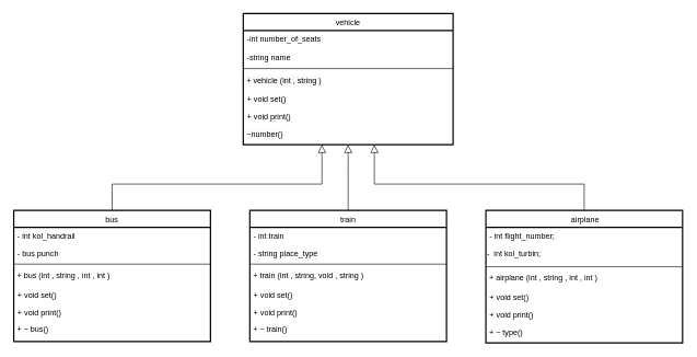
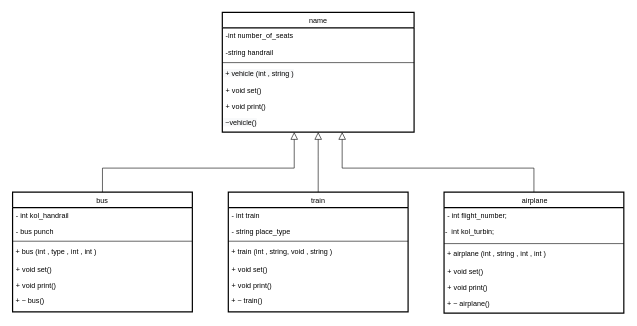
  <mxCell id="0" />
  <mxCell id="1" parent="0" />
- <mxCell id="2" value="vehicle" style="swimlane;fontStyle=0;align=center;verticalAlign=top;childLayout=stackLayout;horizontal=1;startSize=26;horizontalStack=0;resizeParent=1;resizeLast=0;collapsible=1;marginBottom=0;rounded=0;shadow=0;strokeWidth=2;" vertex="1" parent="1"><mxGeometry x="370" y="20" width="320" height="200" as="geometry"><mxRectangle x="230" y="140" width="160" height="26" as="alternateBounds" /></mxGeometry></mxCell>
- <mxCell id="3" value="-int number_of_seats&#10;&#10;-string name&#10;" style="text;align=left;verticalAlign=top;spacingLeft=4;spacingRight=4;overflow=hidden;rotatable=0;points=[[0,0.5],[1,0.5]];portConstraint=eastwest;" vertex="1" parent="2"><mxGeometry y="26" width="320" height="54" as="geometry" /></mxCell>
+ <mxCell id="2" value="name" style="swimlane;fontStyle=0;align=center;verticalAlign=top;childLayout=stackLayout;horizontal=1;startSize=26;horizontalStack=0;resizeParent=1;resizeLast=0;collapsible=1;marginBottom=0;rounded=0;shadow=0;strokeWidth=2;" vertex="1" parent="1"><mxGeometry x="370" y="20" width="320" height="200" as="geometry"><mxRectangle x="230" y="140" width="160" height="26" as="alternateBounds" /></mxGeometry></mxCell>
+ <mxCell id="3" value="-int number_of_seats&#10;&#10;-string handrail&#10;" style="text;align=left;verticalAlign=top;spacingLeft=4;spacingRight=4;overflow=hidden;rotatable=0;points=[[0,0.5],[1,0.5]];portConstraint=eastwest;" vertex="1" parent="2"><mxGeometry y="26" width="320" height="54" as="geometry" /></mxCell>
  <mxCell id="4" value="" style="line;html=1;strokeWidth=1;align=left;verticalAlign=middle;spacingTop=-1;spacingLeft=3;spacingRight=3;rotatable=0;labelPosition=right;points=[];portConstraint=eastwest;" vertex="1" parent="2"><mxGeometry y="80" width="320" height="8" as="geometry" /></mxCell>
  <mxCell id="5" value="&lt;span style=&quot;color: rgb(0, 0, 0); font-family: Helvetica; font-size: 12px; font-variant-ligatures: normal; font-variant-caps: normal; font-weight: 400; letter-spacing: normal; orphans: 2; text-align: center; text-indent: 0px; text-transform: none; widows: 2; word-spacing: 0px; -webkit-text-stroke-width: 0px; background-color: rgb(248, 249, 250); text-decoration-thickness: initial; text-decoration-style: initial; text-decoration-color: initial; float: none; display: inline !important;&quot;&gt;&amp;nbsp;+ vehicle (int , string )&lt;/span&gt;" style="text;whiteSpace=wrap;html=1;" vertex="1" parent="2"><mxGeometry y="88" width="320" height="30" as="geometry" /></mxCell>
  <mxCell id="6" value="+ void set()" style="text;align=left;verticalAlign=top;spacingLeft=4;spacingRight=4;overflow=hidden;rotatable=0;points=[[0,0.5],[1,0.5]];portConstraint=eastwest;" vertex="1" parent="2"><mxGeometry y="118" width="320" height="26" as="geometry" /></mxCell>
  <mxCell id="7" value="+ void print()" style="text;align=left;verticalAlign=top;spacingLeft=4;spacingRight=4;overflow=hidden;rotatable=0;points=[[0,0.5],[1,0.5]];portConstraint=eastwest;" vertex="1" parent="2"><mxGeometry y="144" width="320" height="26" as="geometry" /></mxCell>
- <mxCell id="8" value="&lt;span style=&quot;color: rgb(0, 0, 0); font-family: Helvetica; font-size: 12px; font-style: normal; font-variant-ligatures: normal; font-variant-caps: normal; font-weight: 400; letter-spacing: normal; orphans: 2; text-align: center; text-indent: 0px; text-transform: none; widows: 2; word-spacing: 0px; -webkit-text-stroke-width: 0px; background-color: rgb(248, 249, 250); text-decoration-thickness: initial; text-decoration-style: initial; text-decoration-color: initial; float: none; display: inline !important;&quot;&gt;&amp;nbsp;~number()&lt;/span&gt;" style="text;whiteSpace=wrap;html=1;" vertex="1" parent="2"><mxGeometry y="170" width="320" height="30" as="geometry" /></mxCell>
+ <mxCell id="8" value="&lt;span style=&quot;color: rgb(0, 0, 0); font-family: Helvetica; font-size: 12px; font-style: normal; font-variant-ligatures: normal; font-variant-caps: normal; font-weight: 400; letter-spacing: normal; orphans: 2; text-align: center; text-indent: 0px; text-transform: none; widows: 2; word-spacing: 0px; -webkit-text-stroke-width: 0px; background-color: rgb(248, 249, 250); text-decoration-thickness: initial; text-decoration-style: initial; text-decoration-color: initial; float: none; display: inline !important;&quot;&gt;&amp;nbsp;~vehicle()&lt;/span&gt;" style="text;whiteSpace=wrap;html=1;" vertex="1" parent="2"><mxGeometry y="170" width="320" height="30" as="geometry" /></mxCell>
  <mxCell id="9" value="bus" style="swimlane;fontStyle=0;align=center;verticalAlign=top;childLayout=stackLayout;horizontal=1;startSize=26;horizontalStack=0;resizeParent=1;resizeLast=0;collapsible=1;marginBottom=0;rounded=0;shadow=0;strokeWidth=2;perimeterSpacing=0;" vertex="1" parent="1"><mxGeometry x="20" y="320" width="300" height="200" as="geometry"><mxRectangle x="130" y="380" width="160" height="26" as="alternateBounds" /></mxGeometry></mxCell>
  <mxCell id="10" value="- int kol_handrail" style="text;align=left;verticalAlign=top;spacingLeft=4;spacingRight=4;overflow=hidden;rotatable=0;points=[[0,0.5],[1,0.5]];portConstraint=eastwest;" vertex="1" parent="9"><mxGeometry y="26" width="300" height="26" as="geometry" /></mxCell>
  <mxCell id="11" value="- bus punch" style="text;align=left;verticalAlign=top;spacingLeft=4;spacingRight=4;overflow=hidden;rotatable=0;points=[[0,0.5],[1,0.5]];portConstraint=eastwest;" vertex="1" parent="9"><mxGeometry y="52" width="300" height="26" as="geometry" /></mxCell>
  <mxCell id="12" value="" style="line;html=1;strokeWidth=1;align=left;verticalAlign=middle;spacingTop=-1;spacingLeft=3;spacingRight=3;rotatable=0;labelPosition=right;points=[];portConstraint=eastwest;" vertex="1" parent="9"><mxGeometry y="78" width="300" height="8" as="geometry" /></mxCell>
- <mxCell id="13" value="&amp;nbsp;+ bus (int , string , int , int )" style="text;whiteSpace=wrap;html=1;" vertex="1" parent="9"><mxGeometry y="86" width="300" height="30" as="geometry" /></mxCell>
+ <mxCell id="13" value="&amp;nbsp;+ bus (int , type , int , int )" style="text;whiteSpace=wrap;html=1;" vertex="1" parent="9"><mxGeometry y="86" width="300" height="30" as="geometry" /></mxCell>
  <mxCell id="14" value="+ void set()" style="text;align=left;verticalAlign=top;spacingLeft=4;spacingRight=4;overflow=hidden;rotatable=0;points=[[0,0.5],[1,0.5]];portConstraint=eastwest;" vertex="1" parent="9"><mxGeometry y="116" width="300" height="26" as="geometry" /></mxCell>
  <mxCell id="15" value="+ void print()" style="text;align=left;verticalAlign=top;spacingLeft=4;spacingRight=4;overflow=hidden;rotatable=0;points=[[0,0.5],[1,0.5]];portConstraint=eastwest;" vertex="1" parent="9"><mxGeometry y="142" width="300" height="26" as="geometry" /></mxCell>
  <mxCell id="16" value="&amp;nbsp;+ ~ bus()" style="text;whiteSpace=wrap;html=1;" vertex="1" parent="9"><mxGeometry y="168" width="300" height="30" as="geometry" /></mxCell>
  <mxCell id="17" value="" style="endArrow=block;endSize=10;endFill=0;shadow=0;strokeWidth=1;rounded=0;edgeStyle=elbowEdgeStyle;elbow=vertical;" edge="1" parent="1" source="9"><mxGeometry width="160" relative="1" as="geometry"><mxPoint x="250" y="183" as="sourcePoint" /><mxPoint x="490" y="220" as="targetPoint" /><Array as="points"><mxPoint x="330" y="280" /><mxPoint x="450" y="300" /><mxPoint x="380" y="300" /><mxPoint x="360" y="300" /><mxPoint x="390" y="280" /><mxPoint x="400" y="290" /><mxPoint x="390" y="250" /><mxPoint x="370" y="260" /><mxPoint x="290" y="270" /></Array></mxGeometry></mxCell>
  <mxCell id="18" value=" airplane" style="swimlane;fontStyle=0;align=center;verticalAlign=top;childLayout=stackLayout;horizontal=1;startSize=26;horizontalStack=0;resizeParent=1;resizeLast=0;collapsible=1;marginBottom=0;rounded=0;shadow=0;strokeWidth=2;perimeterSpacing=0;glass=0;labelBackgroundColor=none;labelBorderColor=none;" vertex="1" parent="1"><mxGeometry x="740" y="320" width="300" height="202" as="geometry"><mxRectangle x="340" y="380" width="170" height="26" as="alternateBounds" /></mxGeometry></mxCell>
  <mxCell id="19" value="- int flight_number;" style="text;align=left;verticalAlign=top;spacingLeft=4;spacingRight=4;overflow=hidden;rotatable=0;points=[[0,0.5],[1,0.5]];portConstraint=eastwest;rounded=0;shadow=0;html=0;" vertex="1" parent="18"><mxGeometry y="26" width="300" height="26" as="geometry" /></mxCell>
  <mxCell id="20" value="-&amp;nbsp; int kol_turbin;" style="text;whiteSpace=wrap;html=1;" vertex="1" parent="18"><mxGeometry y="52" width="300" height="30" as="geometry" /></mxCell>
  <mxCell id="21" value="" style="line;html=1;strokeWidth=1;align=left;verticalAlign=middle;spacingTop=-1;spacingLeft=3;spacingRight=3;rotatable=0;labelPosition=right;points=[];portConstraint=eastwest;" vertex="1" parent="18"><mxGeometry y="82" width="300" height="8" as="geometry" /></mxCell>
  <mxCell id="22" value="&amp;nbsp;+ airplane (int , string , int , int )" style="text;whiteSpace=wrap;html=1;" vertex="1" parent="18"><mxGeometry y="90" width="300" height="30" as="geometry" /></mxCell>
  <mxCell id="23" value="+ void set()" style="text;align=left;verticalAlign=top;spacingLeft=4;spacingRight=4;overflow=hidden;rotatable=0;points=[[0,0.5],[1,0.5]];portConstraint=eastwest;" vertex="1" parent="18"><mxGeometry y="120" width="300" height="26" as="geometry" /></mxCell>
  <mxCell id="24" value="+ void print()" style="text;align=left;verticalAlign=top;spacingLeft=4;spacingRight=4;overflow=hidden;rotatable=0;points=[[0,0.5],[1,0.5]];portConstraint=eastwest;" vertex="1" parent="18"><mxGeometry y="146" width="300" height="26" as="geometry" /></mxCell>
- <mxCell id="25" value="&amp;nbsp;+ ~ type()" style="text;whiteSpace=wrap;html=1;" vertex="1" parent="18"><mxGeometry y="172" width="300" height="30" as="geometry" /></mxCell>
+ <mxCell id="25" value="&amp;nbsp;+ ~ airplane()" style="text;whiteSpace=wrap;html=1;" vertex="1" parent="18"><mxGeometry y="172" width="300" height="30" as="geometry" /></mxCell>
  <mxCell id="26" value="" style="endArrow=block;endSize=10;endFill=0;shadow=0;strokeWidth=1;rounded=0;edgeStyle=elbowEdgeStyle;elbow=vertical;exitX=0.5;exitY=0;exitDx=0;exitDy=0;" edge="1" parent="1" source="18"><mxGeometry width="160" relative="1" as="geometry"><mxPoint x="400" y="340" as="sourcePoint" /><mxPoint x="570" y="220" as="targetPoint" /><Array as="points"><mxPoint x="730" y="280" /><mxPoint x="610" y="300" /><mxPoint x="530" y="300" /><mxPoint x="650" y="300" /><mxPoint x="500" y="290" /><mxPoint x="510" y="260" /><mxPoint x="420" y="280" /><mxPoint x="610" y="300" /><mxPoint x="720" y="380" /><mxPoint x="400" y="280" /></Array></mxGeometry></mxCell>
  <mxCell id="27" value="train" style="swimlane;fontStyle=0;align=center;verticalAlign=top;childLayout=stackLayout;horizontal=1;startSize=26;horizontalStack=0;resizeParent=1;resizeLast=0;collapsible=1;marginBottom=0;rounded=0;shadow=0;strokeWidth=2;perimeterSpacing=0;" vertex="1" parent="1"><mxGeometry x="380" y="320" width="300" height="200" as="geometry"><mxRectangle x="340" y="380" width="170" height="26" as="alternateBounds" /></mxGeometry></mxCell>
  <mxCell id="28" value="- int train" style="text;align=left;verticalAlign=top;spacingLeft=4;spacingRight=4;overflow=hidden;rotatable=0;points=[[0,0.5],[1,0.5]];portConstraint=eastwest;" vertex="1" parent="27"><mxGeometry y="26" width="300" height="26" as="geometry" /></mxCell>
  <mxCell id="29" value="-&#09;string place_type" style="text;align=left;verticalAlign=top;spacingLeft=4;spacingRight=4;overflow=hidden;rotatable=0;points=[[0,0.5],[1,0.5]];portConstraint=eastwest;" vertex="1" parent="27"><mxGeometry y="52" width="300" height="26" as="geometry" /></mxCell>
  <mxCell id="30" value="" style="line;html=1;strokeWidth=1;align=left;verticalAlign=middle;spacingTop=-1;spacingLeft=3;spacingRight=3;rotatable=0;labelPosition=right;points=[];portConstraint=eastwest;" vertex="1" parent="27"><mxGeometry y="78" width="300" height="8" as="geometry" /></mxCell>
  <mxCell id="31" value="&amp;nbsp;+ train (int , string, void ,&amp;nbsp;string )" style="text;whiteSpace=wrap;html=1;" vertex="1" parent="27"><mxGeometry y="86" width="300" height="30" as="geometry" /></mxCell>
  <mxCell id="32" value="+ void set()" style="text;align=left;verticalAlign=top;spacingLeft=4;spacingRight=4;overflow=hidden;rotatable=0;points=[[0,0.5],[1,0.5]];portConstraint=eastwest;" vertex="1" parent="27"><mxGeometry y="116" width="300" height="26" as="geometry" /></mxCell>
  <mxCell id="33" value="+ void print()" style="text;align=left;verticalAlign=top;spacingLeft=4;spacingRight=4;overflow=hidden;rotatable=0;points=[[0,0.5],[1,0.5]];portConstraint=eastwest;" vertex="1" parent="27"><mxGeometry y="142" width="300" height="26" as="geometry" /></mxCell>
  <mxCell id="34" value="&amp;nbsp;+ ~ train()" style="text;whiteSpace=wrap;html=1;" vertex="1" parent="27"><mxGeometry y="168" width="300" height="30" as="geometry" /></mxCell>
  <mxCell id="35" value="" style="endArrow=block;endSize=10;endFill=0;shadow=0;strokeWidth=1;rounded=0;edgeStyle=elbowEdgeStyle;elbow=vertical;exitX=0.5;exitY=0;exitDx=0;exitDy=0;" edge="1" parent="1" source="27"><mxGeometry width="160" relative="1" as="geometry"><mxPoint x="1050" y="340" as="sourcePoint" /><mxPoint x="530" y="220" as="targetPoint" /><Array as="points"><mxPoint x="440" y="260" /><mxPoint x="510" y="300" /><mxPoint x="520" y="270" /><mxPoint x="430" y="290" /><mxPoint x="620" y="310" /><mxPoint x="730" y="390" /><mxPoint x="410" y="290" /></Array></mxGeometry></mxCell>
